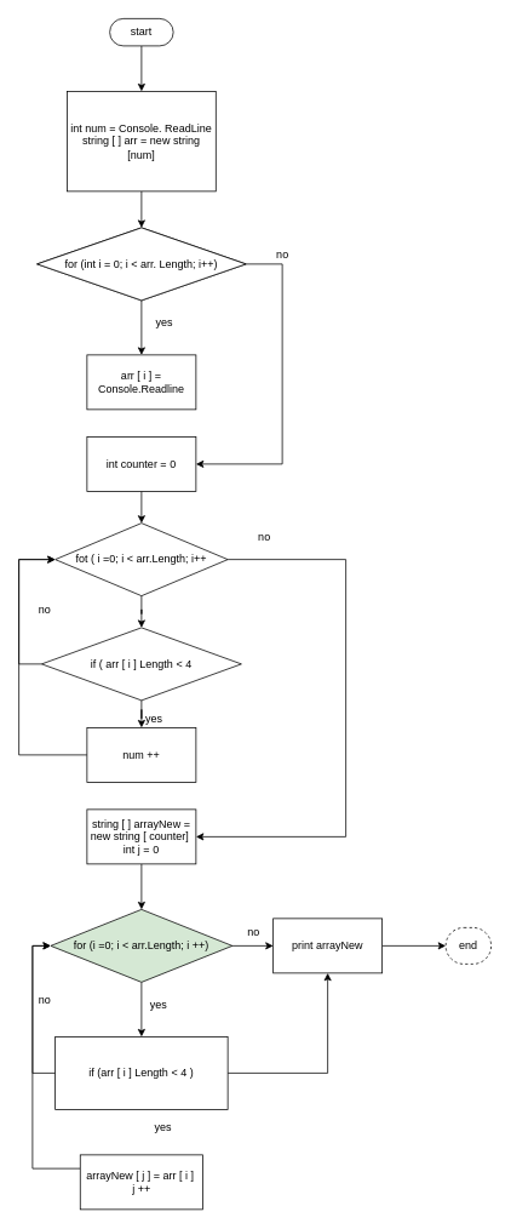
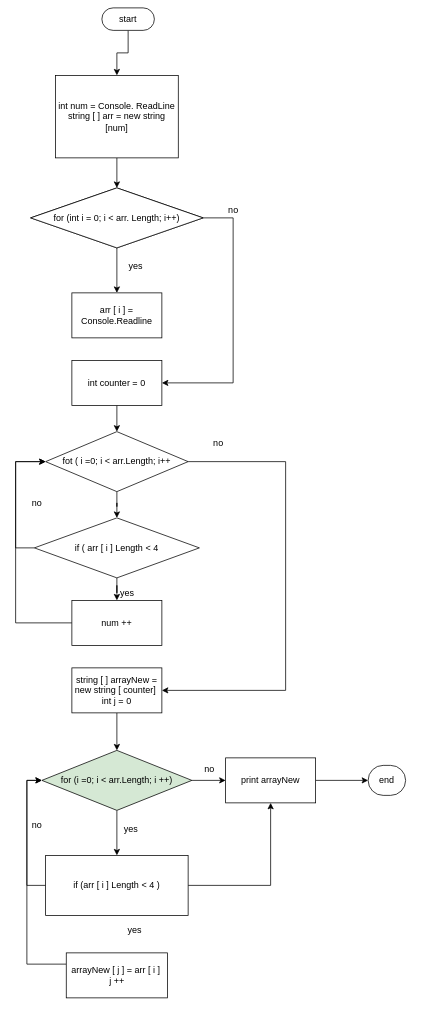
  <mxCell id="0" />
  <mxCell id="1" parent="0" />
  <mxCell id="2" style="edgeStyle=orthogonalEdgeStyle;rounded=0;orthogonalLoop=1;jettySize=auto;html=1;exitX=0.5;exitY=1;exitDx=0;exitDy=0;" edge="1" parent="1" source="3" target="5"><mxGeometry relative="1" as="geometry"><mxPoint x="155" y="85" as="targetPoint" /></mxGeometry></mxCell>
- <mxCell id="3" value="start" style="rounded=1;whiteSpace=wrap;html=1;arcSize=50;" vertex="1" parent="1"><mxGeometry x="120" y="20" width="70" height="30" as="geometry" /></mxCell>
+ <mxCell id="3" value="start" style="rounded=1;whiteSpace=wrap;html=1;arcSize=50;" vertex="1" parent="1"><mxGeometry x="135" y="10" width="70" height="30" as="geometry" /></mxCell>
  <mxCell id="4" style="edgeStyle=orthogonalEdgeStyle;rounded=0;orthogonalLoop=1;jettySize=auto;html=1;exitX=0.5;exitY=1;exitDx=0;exitDy=0;" edge="1" parent="1" source="5" target="8"><mxGeometry relative="1" as="geometry"><mxPoint x="154.8" y="255" as="targetPoint" /></mxGeometry></mxCell>
  <mxCell id="5" value="int num = Console. ReadLine&lt;br&gt;string [ ] arr = new string [num]" style="rounded=0;whiteSpace=wrap;html=1;" vertex="1" parent="1"><mxGeometry x="73.13" y="100" width="163.75" height="110" as="geometry" /></mxCell>
  <mxCell id="6" style="edgeStyle=orthogonalEdgeStyle;rounded=0;orthogonalLoop=1;jettySize=auto;html=1;exitX=0.5;exitY=1;exitDx=0;exitDy=0;" edge="1" parent="1" source="8" target="10"><mxGeometry relative="1" as="geometry"><mxPoint x="155" y="390" as="targetPoint" /></mxGeometry></mxCell>
  <mxCell id="7" style="edgeStyle=orthogonalEdgeStyle;rounded=0;orthogonalLoop=1;jettySize=auto;html=1;exitX=1;exitY=0.5;exitDx=0;exitDy=0;entryX=1;entryY=0.5;entryDx=0;entryDy=0;" edge="1" parent="1" source="8" target="13"><mxGeometry relative="1" as="geometry"><mxPoint x="340" y="340" as="targetPoint" /><Array as="points"><mxPoint x="310" y="290" /><mxPoint x="310" y="510" /></Array></mxGeometry></mxCell>
  <mxCell id="8" value="for (int i = 0; i &amp;lt; arr. Length; i++)" style="rhombus;whiteSpace=wrap;html=1;" vertex="1" parent="1"><mxGeometry x="40" y="250" width="230" height="80" as="geometry" /></mxCell>
  <mxCell id="9" value="yes" style="text;html=1;align=center;verticalAlign=middle;resizable=0;points=[];autosize=1;strokeColor=none;fillColor=none;" vertex="1" parent="1"><mxGeometry x="160" y="340" width="40" height="30" as="geometry" /></mxCell>
  <mxCell id="10" value="arr [ i ] = Console.Readline" style="rounded=0;whiteSpace=wrap;html=1;" vertex="1" parent="1"><mxGeometry x="95" y="390" width="120" height="60" as="geometry" /></mxCell>
  <mxCell id="11" value="no" style="text;html=1;align=center;verticalAlign=middle;resizable=0;points=[];autosize=1;strokeColor=none;fillColor=none;" vertex="1" parent="1"><mxGeometry x="290" y="265" width="40" height="30" as="geometry" /></mxCell>
  <mxCell id="12" style="edgeStyle=orthogonalEdgeStyle;rounded=0;orthogonalLoop=1;jettySize=auto;html=1;exitX=0.5;exitY=1;exitDx=0;exitDy=0;" edge="1" parent="1" source="13" target="17"><mxGeometry relative="1" as="geometry"><mxPoint x="155" y="630.01" as="targetPoint" /><Array as="points"><mxPoint x="155" y="620" /><mxPoint x="155" y="620" /></Array></mxGeometry></mxCell>
  <mxCell id="13" value="int counter = 0" style="rounded=0;whiteSpace=wrap;html=1;" vertex="1" parent="1"><mxGeometry x="95" y="480" width="120" height="60" as="geometry" /></mxCell>
  <mxCell id="14" value="for (int i = 0; i &amp;lt; arr. Length; i++)" style="rhombus;whiteSpace=wrap;html=1;" vertex="1" parent="1"><mxGeometry x="40" y="250" width="230" height="80" as="geometry" /></mxCell>
  <mxCell id="15" style="edgeStyle=orthogonalEdgeStyle;rounded=0;orthogonalLoop=1;jettySize=auto;html=1;exitX=0.5;exitY=1;exitDx=0;exitDy=0;" edge="1" parent="1" source="17" target="21"><mxGeometry relative="1" as="geometry"><mxPoint x="155" y="730" as="targetPoint" /></mxGeometry></mxCell>
  <mxCell id="16" style="edgeStyle=orthogonalEdgeStyle;rounded=0;orthogonalLoop=1;jettySize=auto;html=1;exitX=1;exitY=0.5;exitDx=0;exitDy=0;" edge="1" parent="1" source="17" target="26"><mxGeometry relative="1" as="geometry"><mxPoint x="250" y="1051" as="targetPoint" /><Array as="points"><mxPoint x="380" y="615" /><mxPoint x="380" y="920" /></Array></mxGeometry></mxCell>
  <mxCell id="17" value="fot ( i =0; i &amp;lt; arr.Length; i++" style="rhombus;whiteSpace=wrap;html=1;" vertex="1" parent="1"><mxGeometry x="60" y="575" width="190" height="80" as="geometry" /></mxCell>
  <mxCell id="18" value="yes" style="text;html=1;align=center;verticalAlign=middle;resizable=0;points=[];autosize=1;strokeColor=none;fillColor=none;" vertex="1" parent="1"><mxGeometry x="154" y="700" width="40" height="30" as="geometry" /></mxCell>
  <mxCell id="19" style="edgeStyle=orthogonalEdgeStyle;rounded=0;orthogonalLoop=1;jettySize=auto;html=1;exitX=0.5;exitY=1;exitDx=0;exitDy=0;" edge="1" parent="1" source="21" target="23"><mxGeometry relative="1" as="geometry"><mxPoint x="155" y="860" as="targetPoint" /></mxGeometry></mxCell>
  <mxCell id="20" style="edgeStyle=orthogonalEdgeStyle;rounded=0;orthogonalLoop=1;jettySize=auto;html=1;exitX=0;exitY=0.5;exitDx=0;exitDy=0;entryX=0;entryY=0.5;entryDx=0;entryDy=0;" edge="1" parent="1" source="21" target="17"><mxGeometry relative="1" as="geometry"><Array as="points"><mxPoint x="20" y="730" /><mxPoint x="20" y="615" /></Array></mxGeometry></mxCell>
  <mxCell id="21" value="if ( arr [ i ] Length &amp;lt; 4" style="rhombus;whiteSpace=wrap;html=1;" vertex="1" parent="1"><mxGeometry x="45.01" y="690" width="220" height="80" as="geometry" /></mxCell>
  <mxCell id="22" style="edgeStyle=orthogonalEdgeStyle;rounded=0;orthogonalLoop=1;jettySize=auto;html=1;exitX=0;exitY=0.5;exitDx=0;exitDy=0;entryX=0;entryY=0.5;entryDx=0;entryDy=0;" edge="1" parent="1" source="23" target="17"><mxGeometry relative="1" as="geometry"><Array as="points"><mxPoint x="20" y="830" /><mxPoint x="20" y="615" /></Array></mxGeometry></mxCell>
  <mxCell id="23" value="num ++" style="rounded=0;whiteSpace=wrap;html=1;" vertex="1" parent="1"><mxGeometry x="95.01" y="800" width="120" height="60" as="geometry" /></mxCell>
  <mxCell id="24" value="no" style="text;html=1;align=center;verticalAlign=middle;resizable=0;points=[];autosize=1;strokeColor=none;fillColor=none;" vertex="1" parent="1"><mxGeometry x="270" y="575" width="40" height="30" as="geometry" /></mxCell>
  <mxCell id="25" style="edgeStyle=orthogonalEdgeStyle;rounded=0;orthogonalLoop=1;jettySize=auto;html=1;exitX=0.5;exitY=1;exitDx=0;exitDy=0;" edge="1" parent="1" source="26" target="29"><mxGeometry relative="1" as="geometry"><mxPoint x="155" y="1000" as="targetPoint" /></mxGeometry></mxCell>
  <mxCell id="26" value="string [ ] arrayNew = new string [ counter]&amp;nbsp;&lt;br&gt;int j = 0" style="rounded=0;whiteSpace=wrap;html=1;" vertex="1" parent="1"><mxGeometry x="95.01" y="890" width="120" height="60" as="geometry" /></mxCell>
  <mxCell id="27" value="" style="edgeStyle=orthogonalEdgeStyle;rounded=0;orthogonalLoop=1;jettySize=auto;html=1;" edge="1" parent="1" source="29" target="32"><mxGeometry relative="1" as="geometry" /></mxCell>
  <mxCell id="28" style="edgeStyle=orthogonalEdgeStyle;rounded=0;orthogonalLoop=1;jettySize=auto;html=1;exitX=1;exitY=0.5;exitDx=0;exitDy=0;" edge="1" parent="1" source="29" target="40"><mxGeometry relative="1" as="geometry"><mxPoint x="330" y="1040" as="targetPoint" /></mxGeometry></mxCell>
  <mxCell id="29" value="for (i =0; i &amp;lt; arr.Length; i ++)" style="rhombus;whiteSpace=wrap;html=1;fillColor=#d5e8d4;" vertex="1" parent="1"><mxGeometry x="55" y="1000" width="200" height="80" as="geometry" /></mxCell>
  <mxCell id="30" value="" style="edgeStyle=orthogonalEdgeStyle;rounded=0;orthogonalLoop=1;jettySize=auto;html=1;" edge="1" parent="1" source="32" target="40"><mxGeometry relative="1" as="geometry" /></mxCell>
  <mxCell id="31" style="edgeStyle=orthogonalEdgeStyle;rounded=0;orthogonalLoop=1;jettySize=auto;html=1;exitX=0;exitY=0.5;exitDx=0;exitDy=0;entryX=0;entryY=0.5;entryDx=0;entryDy=0;" edge="1" parent="1" source="32" target="29"><mxGeometry relative="1" as="geometry" /></mxCell>
  <mxCell id="32" value="if (arr [ i ] Length &amp;lt; 4 )" style="whiteSpace=wrap;html=1;rounded=0;" vertex="1" parent="1"><mxGeometry x="60" y="1140" width="190" height="80" as="geometry" /></mxCell>
  <mxCell id="33" value="yes&amp;nbsp;" style="text;html=1;align=center;verticalAlign=middle;resizable=0;points=[];autosize=1;strokeColor=none;fillColor=none;" vertex="1" parent="1"><mxGeometry x="150" y="1090" width="50" height="30" as="geometry" /></mxCell>
  <mxCell id="34" value="no&amp;nbsp;" style="text;html=1;align=center;verticalAlign=middle;resizable=0;points=[];autosize=1;strokeColor=none;fillColor=none;" vertex="1" parent="1"><mxGeometry x="260" y="1010" width="40" height="30" as="geometry" /></mxCell>
  <mxCell id="35" style="edgeStyle=orthogonalEdgeStyle;rounded=0;orthogonalLoop=1;jettySize=auto;html=1;exitX=0;exitY=0.25;exitDx=0;exitDy=0;entryX=0;entryY=0.5;entryDx=0;entryDy=0;" edge="1" parent="1" source="36" target="29"><mxGeometry relative="1" as="geometry" /></mxCell>
  <mxCell id="36" value="arrayNew [ j ] = arr [ i ]&amp;nbsp;&lt;br&gt;j ++" style="whiteSpace=wrap;html=1;" vertex="1" parent="1"><mxGeometry x="87.51" y="1270" width="135" height="60" as="geometry" /></mxCell>
  <mxCell id="37" value="yes&amp;nbsp;" style="text;html=1;align=center;verticalAlign=middle;resizable=0;points=[];autosize=1;strokeColor=none;fillColor=none;" vertex="1" parent="1"><mxGeometry x="155" y="1225" width="50" height="30" as="geometry" /></mxCell>
  <mxCell id="38" value="no&amp;nbsp;" style="text;html=1;align=center;verticalAlign=middle;resizable=0;points=[];autosize=1;strokeColor=none;fillColor=none;" vertex="1" parent="1"><mxGeometry x="30" y="1085" width="40" height="30" as="geometry" /></mxCell>
  <mxCell id="39" style="edgeStyle=orthogonalEdgeStyle;rounded=0;orthogonalLoop=1;jettySize=auto;html=1;exitX=1;exitY=0.5;exitDx=0;exitDy=0;" edge="1" parent="1" source="40" target="41"><mxGeometry relative="1" as="geometry"><mxPoint x="450" y="1040" as="targetPoint" /></mxGeometry></mxCell>
  <mxCell id="40" value="print arrayNew" style="rounded=0;whiteSpace=wrap;html=1;" vertex="1" parent="1"><mxGeometry x="300" y="1010" width="120" height="60" as="geometry" /></mxCell>
- <mxCell id="41" value="end" style="rounded=1;whiteSpace=wrap;html=1;arcSize=50;dashed=1;" vertex="1" parent="1"><mxGeometry x="490" y="1020" width="50" height="40" as="geometry" /></mxCell>
+ <mxCell id="41" value="end" style="rounded=1;whiteSpace=wrap;html=1;arcSize=50;" vertex="1" parent="1"><mxGeometry x="490" y="1020" width="50" height="40" as="geometry" /></mxCell>
  <mxCell id="42" value="yes&amp;nbsp;" style="text;html=1;align=center;verticalAlign=middle;resizable=0;points=[];autosize=1;strokeColor=none;fillColor=none;" vertex="1" parent="1"><mxGeometry x="145" y="775" width="50" height="30" as="geometry" /></mxCell>
  <mxCell id="43" value="no&amp;nbsp;" style="text;html=1;align=center;verticalAlign=middle;resizable=0;points=[];autosize=1;strokeColor=none;fillColor=none;" vertex="1" parent="1"><mxGeometry x="30" y="655" width="40" height="30" as="geometry" /></mxCell>
